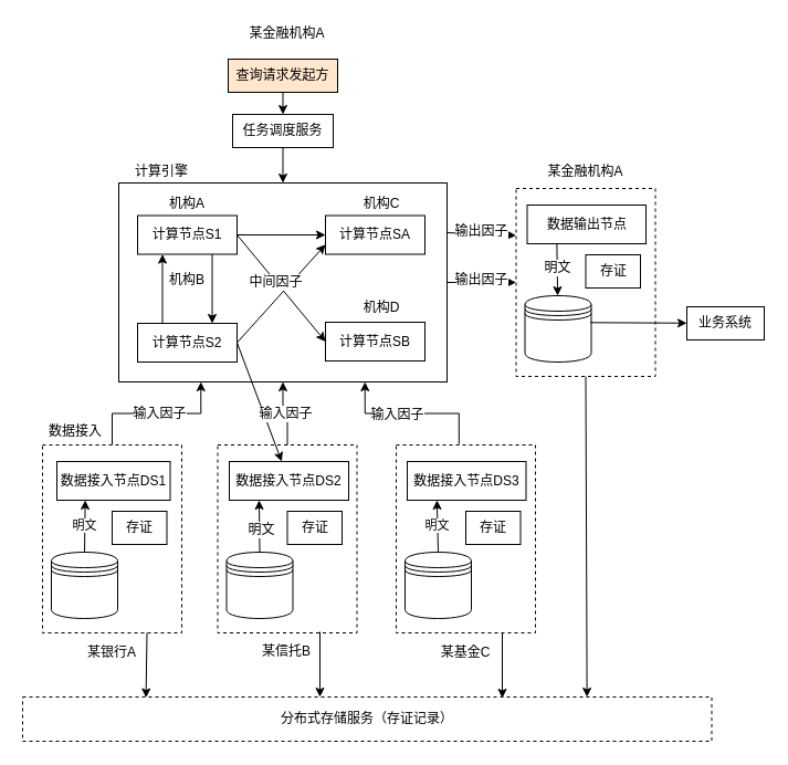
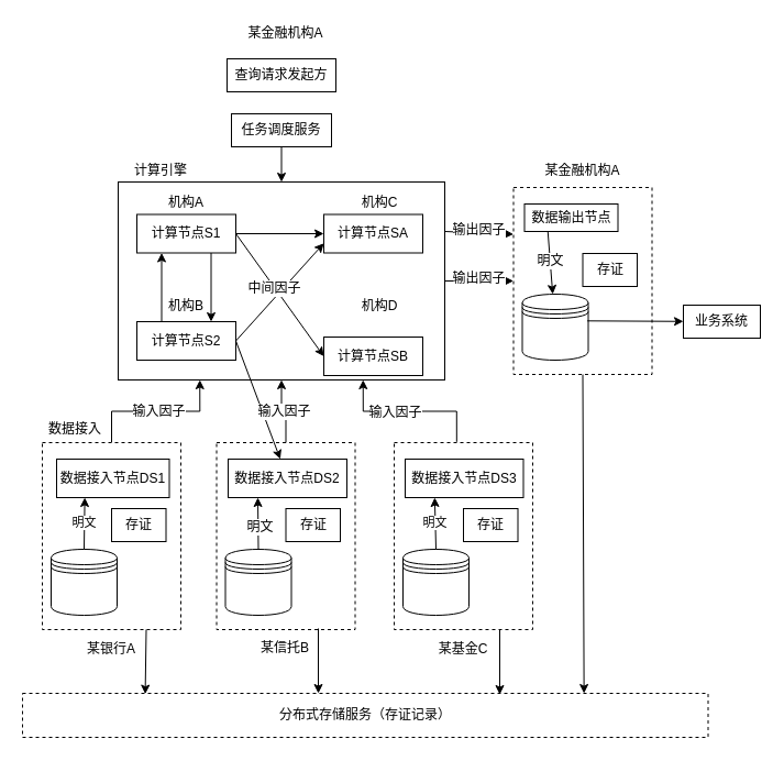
  <mxCell id="0" />
  <mxCell id="1" parent="0" />
  <mxCell id="2" value="" style="rounded=0;whiteSpace=wrap;html=1;dashed=1;" parent="1" vertex="1"><mxGeometry x="196.5" y="402" width="126" height="170" as="geometry" /></mxCell>
  <mxCell id="3" value="" style="rounded=0;whiteSpace=wrap;html=1;fillColor=none;labelPosition=center;verticalLabelPosition=middle;align=center;verticalAlign=middle;" parent="1" vertex="1"><mxGeometry x="107" y="165" width="297" height="180" as="geometry" /></mxCell>
- <mxCell id="4" value="查询请求发起方" style="rounded=0;whiteSpace=wrap;html=1;fillColor=#ffe6cc;" parent="1" vertex="1"><mxGeometry x="206" y="53" width="99" height="30" as="geometry" /></mxCell>
+ <mxCell id="4" value="查询请求发起方" style="rounded=0;whiteSpace=wrap;html=1;" parent="1" vertex="1"><mxGeometry x="206" y="53" width="99" height="30" as="geometry" /></mxCell>
  <mxCell id="5" value="" style="edgeStyle=orthogonalEdgeStyle;rounded=0;orthogonalLoop=1;jettySize=auto;html=1;entryX=0.25;entryY=1;entryDx=0;entryDy=0;exitX=0.5;exitY=0;exitDx=0;exitDy=0;" parent="1" source="35" target="3" edge="1"><mxGeometry relative="1" as="geometry"><mxPoint x="104" y="195" as="targetPoint" /><mxPoint x="104" y="405" as="sourcePoint" /></mxGeometry></mxCell>
  <mxCell id="6" value="输入因子" style="text;html=1;align=center;verticalAlign=middle;resizable=0;points=[];labelBackgroundColor=#ffffff;" parent="5" vertex="1" connectable="0"><mxGeometry x="0.038" relative="1" as="geometry"><mxPoint as="offset" /></mxGeometry></mxCell>
  <mxCell id="7" value="数据接入节点DS2" style="rounded=0;whiteSpace=wrap;html=1;" parent="1" vertex="1"><mxGeometry x="207" y="417" width="108" height="35" as="geometry" /></mxCell>
  <mxCell id="8" value="任务调度服务" style="rounded=0;whiteSpace=wrap;html=1;" parent="1" vertex="1"><mxGeometry x="210" y="103" width="91" height="30" as="geometry" /></mxCell>
  <mxCell id="9" value="" style="edgeStyle=orthogonalEdgeStyle;rounded=0;orthogonalLoop=1;jettySize=auto;html=1;entryX=0.75;entryY=1;entryDx=0;entryDy=0;exitX=0.451;exitY=-0.004;exitDx=0;exitDy=0;exitPerimeter=0;" parent="1" source="41" target="3" edge="1"><mxGeometry relative="1" as="geometry"><mxPoint x="407.5" y="405" as="sourcePoint" /><mxPoint x="107" y="374.66" as="targetPoint" /></mxGeometry></mxCell>
  <mxCell id="10" value="输入因子" style="text;html=1;align=center;verticalAlign=middle;resizable=0;points=[];labelBackgroundColor=#ffffff;" parent="9" vertex="1" connectable="0"><mxGeometry x="0.192" y="1" relative="1" as="geometry"><mxPoint as="offset" /></mxGeometry></mxCell>
  <mxCell id="11" value="" style="endArrow=classic;html=1;entryX=0.5;entryY=0;entryDx=0;entryDy=0;exitX=0.5;exitY=1;exitDx=0;exitDy=0;" parent="1" source="8" target="3" edge="1"><mxGeometry width="50" height="50" relative="1" as="geometry"><mxPoint x="154" y="185" as="sourcePoint" /><mxPoint x="204" y="135" as="targetPoint" /></mxGeometry></mxCell>
- <mxCell id="12" value="" style="endArrow=classic;html=1;entryX=0.5;entryY=0;entryDx=0;entryDy=0;exitX=0.5;exitY=1;exitDx=0;exitDy=0;" parent="1" source="4" target="8" edge="1"><mxGeometry width="50" height="50" relative="1" as="geometry"><mxPoint x="154" y="196" as="sourcePoint" /><mxPoint x="204" y="146" as="targetPoint" /></mxGeometry></mxCell>
  <mxCell id="13" value="" style="endArrow=classic;html=1;entryX=0;entryY=0.5;entryDx=0;entryDy=0;" parent="1" source="3" target="50" edge="1"><mxGeometry width="50" height="50" relative="1" as="geometry"><mxPoint x="154" y="195" as="sourcePoint" /><mxPoint x="459" y="255" as="targetPoint" /></mxGeometry></mxCell>
  <mxCell id="14" value="输出因子" style="text;html=1;align=center;verticalAlign=middle;resizable=0;points=[];labelBackgroundColor=#ffffff;" parent="13" vertex="1" connectable="0"><mxGeometry x="-0.056" y="3" relative="1" as="geometry"><mxPoint as="offset" /></mxGeometry></mxCell>
  <mxCell id="15" value="存证" style="rounded=0;whiteSpace=wrap;html=1;fillColor=none;" parent="1" vertex="1"><mxGeometry x="259.5" y="462" width="49.5" height="30" as="geometry" /></mxCell>
  <mxCell id="16" value="计算节点S1" style="rounded=0;whiteSpace=wrap;html=1;fillColor=none;" parent="1" vertex="1"><mxGeometry x="124" y="194.5" width="90" height="35" as="geometry" /></mxCell>
  <mxCell id="17" value="" style="endArrow=classic;html=1;exitX=0.25;exitY=0;exitDx=0;exitDy=0;entryX=0.25;entryY=1;entryDx=0;entryDy=0;" parent="1" source="18" target="16" edge="1"><mxGeometry width="50" height="50" relative="1" as="geometry"><mxPoint x="154" y="265" as="sourcePoint" /><mxPoint x="354" y="250" as="targetPoint" /></mxGeometry></mxCell>
  <mxCell id="18" value="计算节点S2" style="rounded=0;whiteSpace=wrap;html=1;fillColor=none;" parent="1" vertex="1"><mxGeometry x="124" y="292" width="90" height="35" as="geometry" /></mxCell>
- <mxCell id="19" value="计算节点SB" style="rounded=0;whiteSpace=wrap;html=1;fillColor=none;" parent="1" vertex="1"><mxGeometry x="294" y="291" width="90" height="35" as="geometry" /></mxCell>
+ <mxCell id="19" value="计算节点SB" style="rounded=0;whiteSpace=wrap;html=1;fillColor=none;" parent="1" vertex="1"><mxGeometry x="294" y="306" width="90" height="35" as="geometry" /></mxCell>
  <mxCell id="20" value="计算节点SA" style="rounded=0;whiteSpace=wrap;html=1;fillColor=none;" parent="1" vertex="1"><mxGeometry x="294" y="194.5" width="90" height="35" as="geometry" /></mxCell>
  <mxCell id="21" value="" style="endArrow=classic;html=1;exitX=0.75;exitY=1;exitDx=0;exitDy=0;entryX=0.75;entryY=0;entryDx=0;entryDy=0;" parent="1" source="16" target="18" edge="1"><mxGeometry width="50" height="50" relative="1" as="geometry"><mxPoint x="166.5" y="290" as="sourcePoint" /><mxPoint x="166.5" y="242.5" as="targetPoint" /></mxGeometry></mxCell>
  <mxCell id="22" value="" style="endArrow=classic;html=1;exitX=1;exitY=0.5;exitDx=0;exitDy=0;entryX=0;entryY=0.5;entryDx=0;entryDy=0;" parent="1" source="16" target="20" edge="1"><mxGeometry width="50" height="50" relative="1" as="geometry"><mxPoint x="211.5" y="242.5" as="sourcePoint" /><mxPoint x="211.5" y="290" as="targetPoint" /></mxGeometry></mxCell>
  <mxCell id="23" value="" style="endArrow=classic;html=1;exitX=1;exitY=0.5;exitDx=0;exitDy=0;" parent="1" source="18" target="7" edge="1"><mxGeometry width="50" height="50" relative="1" as="geometry"><mxPoint x="211.5" y="242.5" as="sourcePoint" /><mxPoint x="211.5" y="290" as="targetPoint" /></mxGeometry></mxCell>
  <mxCell id="24" value="" style="endArrow=classic;html=1;exitX=1;exitY=0.5;exitDx=0;exitDy=0;entryX=0;entryY=0.75;entryDx=0;entryDy=0;" parent="1" source="18" target="20" edge="1"><mxGeometry width="50" height="50" relative="1" as="geometry"><mxPoint x="211.5" y="242.5" as="sourcePoint" /><mxPoint x="211.5" y="290" as="targetPoint" /></mxGeometry></mxCell>
  <mxCell id="25" value="" style="endArrow=classic;html=1;exitX=1;exitY=0.5;exitDx=0;exitDy=0;entryX=0;entryY=0.5;entryDx=0;entryDy=0;" parent="1" source="16" target="19" edge="1"><mxGeometry width="50" height="50" relative="1" as="geometry"><mxPoint x="224" y="307.5" as="sourcePoint" /><mxPoint x="304" y="233.75" as="targetPoint" /></mxGeometry></mxCell>
  <mxCell id="26" value="中间因子" style="text;html=1;align=center;verticalAlign=middle;resizable=0;points=[];labelBackgroundColor=#ffffff;" parent="25" vertex="1" connectable="0"><mxGeometry x="-0.128" y="-1" relative="1" as="geometry"><mxPoint as="offset" /></mxGeometry></mxCell>
  <mxCell id="27" value="机构D" style="text;html=1;strokeColor=none;fillColor=none;align=center;verticalAlign=middle;whiteSpace=wrap;rounded=0;" parent="1" vertex="1"><mxGeometry x="315" y="268" width="60" height="20" as="geometry" /></mxCell>
  <mxCell id="28" value="机构C" style="text;html=1;strokeColor=none;fillColor=none;align=center;verticalAlign=middle;whiteSpace=wrap;rounded=0;" parent="1" vertex="1"><mxGeometry x="315" y="173.5" width="60" height="20" as="geometry" /></mxCell>
  <mxCell id="29" value="机构A" style="text;html=1;strokeColor=none;fillColor=none;align=center;verticalAlign=middle;whiteSpace=wrap;rounded=0;" parent="1" vertex="1"><mxGeometry x="139" y="173.5" width="60" height="20" as="geometry" /></mxCell>
- <mxCell id="30" value="机构B" style="text;html=1;strokeColor=none;fillColor=none;align=center;verticalAlign=middle;whiteSpace=wrap;rounded=0;" parent="1" vertex="1"><mxGeometry x="139" y="243" width="60" height="20" as="geometry" /></mxCell>
+ <mxCell id="30" value="机构B" style="text;html=1;strokeColor=none;fillColor=none;align=center;verticalAlign=middle;whiteSpace=wrap;rounded=0;" parent="1" vertex="1"><mxGeometry x="139" y="268" width="60" height="20" as="geometry" /></mxCell>
  <mxCell id="31" value="" style="shape=datastore;whiteSpace=wrap;html=1;" parent="1" vertex="1"><mxGeometry x="204.5" y="499" width="60" height="60" as="geometry" /></mxCell>
  <mxCell id="32" value="" style="endArrow=classic;html=1;exitX=0.5;exitY=0;exitDx=0;exitDy=0;entryX=0.25;entryY=1;entryDx=0;entryDy=0;" parent="1" source="31" target="7" edge="1"><mxGeometry width="50" height="50" relative="1" as="geometry"><mxPoint x="259" y="462" as="sourcePoint" /><mxPoint x="309" y="412" as="targetPoint" /></mxGeometry></mxCell>
  <mxCell id="33" value="明文" style="text;html=1;align=center;verticalAlign=middle;resizable=0;points=[];labelBackgroundColor=#ffffff;" parent="32" vertex="1" connectable="0"><mxGeometry x="-0.142" y="-1" relative="1" as="geometry"><mxPoint as="offset" /></mxGeometry></mxCell>
  <mxCell id="34" value="某信托B" style="text;html=1;strokeColor=none;fillColor=none;align=center;verticalAlign=middle;whiteSpace=wrap;rounded=0;" parent="1" vertex="1"><mxGeometry x="229" y="579" width="60" height="20" as="geometry" /></mxCell>
  <mxCell id="35" value="" style="rounded=0;whiteSpace=wrap;html=1;dashed=1;" parent="1" vertex="1"><mxGeometry x="38" y="402" width="126" height="170" as="geometry" /></mxCell>
  <mxCell id="36" value="数据接入节点DS1" style="rounded=0;whiteSpace=wrap;html=1;" parent="1" vertex="1"><mxGeometry x="51" y="417" width="102.5" height="35" as="geometry" /></mxCell>
  <mxCell id="37" value="存证" style="rounded=0;whiteSpace=wrap;html=1;fillColor=none;" parent="1" vertex="1"><mxGeometry x="101" y="462" width="49.5" height="30" as="geometry" /></mxCell>
  <mxCell id="38" value="" style="shape=datastore;whiteSpace=wrap;html=1;" parent="1" vertex="1"><mxGeometry x="46" y="499" width="60" height="60" as="geometry" /></mxCell>
  <mxCell id="39" value="明文" style="endArrow=classic;html=1;exitX=0.5;exitY=0;exitDx=0;exitDy=0;entryX=0.25;entryY=1;entryDx=0;entryDy=0;" parent="1" source="38" target="36" edge="1"><mxGeometry width="50" height="50" relative="1" as="geometry"><mxPoint x="100.5" y="462" as="sourcePoint" /><mxPoint x="150.5" y="412" as="targetPoint" /></mxGeometry></mxCell>
  <mxCell id="40" value="某银行A" style="text;html=1;strokeColor=none;fillColor=none;align=center;verticalAlign=middle;whiteSpace=wrap;rounded=0;" parent="1" vertex="1"><mxGeometry x="70.5" y="580" width="60" height="20" as="geometry" /></mxCell>
  <mxCell id="41" value="" style="rounded=0;whiteSpace=wrap;html=1;dashed=1;" parent="1" vertex="1"><mxGeometry x="358" y="402" width="126" height="170" as="geometry" /></mxCell>
  <mxCell id="42" value="数据接入节点DS3" style="rounded=0;whiteSpace=wrap;html=1;" parent="1" vertex="1"><mxGeometry x="368" y="417" width="107.5" height="35" as="geometry" /></mxCell>
  <mxCell id="43" value="存证" style="rounded=0;whiteSpace=wrap;html=1;fillColor=none;" parent="1" vertex="1"><mxGeometry x="421" y="462" width="49.5" height="30" as="geometry" /></mxCell>
  <mxCell id="44" value="" style="shape=datastore;whiteSpace=wrap;html=1;" parent="1" vertex="1"><mxGeometry x="366" y="499" width="60" height="60" as="geometry" /></mxCell>
  <mxCell id="45" value="明文" style="endArrow=classic;html=1;exitX=0.5;exitY=0;exitDx=0;exitDy=0;entryX=0.25;entryY=1;entryDx=0;entryDy=0;" parent="1" source="44" target="42" edge="1"><mxGeometry width="50" height="50" relative="1" as="geometry"><mxPoint x="420.5" y="462" as="sourcePoint" /><mxPoint x="470.5" y="412" as="targetPoint" /></mxGeometry></mxCell>
  <mxCell id="46" value="某基金C" style="text;html=1;strokeColor=none;fillColor=none;align=center;verticalAlign=middle;whiteSpace=wrap;rounded=0;" parent="1" vertex="1"><mxGeometry x="390.5" y="580" width="60" height="20" as="geometry" /></mxCell>
  <mxCell id="47" value="" style="edgeStyle=orthogonalEdgeStyle;rounded=0;orthogonalLoop=1;jettySize=auto;html=1;entryX=0.5;entryY=1;entryDx=0;entryDy=0;" parent="1" source="2" target="3" edge="1"><mxGeometry relative="1" as="geometry"><mxPoint x="191.25" y="355" as="targetPoint" /><mxPoint x="114" y="415" as="sourcePoint" /></mxGeometry></mxCell>
  <mxCell id="48" value="输入因子" style="text;html=1;align=center;verticalAlign=middle;resizable=0;points=[];labelBackgroundColor=#ffffff;" parent="47" vertex="1" connectable="0"><mxGeometry x="0.018" relative="1" as="geometry"><mxPoint as="offset" /></mxGeometry></mxCell>
  <mxCell id="49" value="某金融机构A" style="text;html=1;strokeColor=none;fillColor=none;align=center;verticalAlign=middle;whiteSpace=wrap;rounded=0;" parent="1" vertex="1"><mxGeometry x="214.75" y="20" width="88.5" height="20" as="geometry" /></mxCell>
  <mxCell id="50" value="" style="rounded=0;whiteSpace=wrap;html=1;dashed=1;" parent="1" vertex="1"><mxGeometry x="466.5" y="170" width="126" height="170" as="geometry" /></mxCell>
- <mxCell id="51" value="数据输出节点" style="rounded=0;whiteSpace=wrap;html=1;" parent="1" vertex="1"><mxGeometry x="476.5" y="185" width="107.5" height="35" as="geometry" /></mxCell>
+ <mxCell id="51" value="数据输出节点" style="rounded=0;whiteSpace=wrap;html=1;" parent="1" vertex="1"><mxGeometry x="476.5" y="185" width="85" height="25" as="geometry" /></mxCell>
  <mxCell id="52" value="存证" style="rounded=0;whiteSpace=wrap;html=1;fillColor=none;" parent="1" vertex="1"><mxGeometry x="529.5" y="230" width="49.5" height="30" as="geometry" /></mxCell>
  <mxCell id="53" value="" style="shape=datastore;whiteSpace=wrap;html=1;" parent="1" vertex="1"><mxGeometry x="474.5" y="267" width="60" height="60" as="geometry" /></mxCell>
  <mxCell id="54" value="" style="endArrow=classic;html=1;exitX=0.25;exitY=1;exitDx=0;exitDy=0;" parent="1" source="51" target="53" edge="1"><mxGeometry width="50" height="50" relative="1" as="geometry"><mxPoint x="529" y="230" as="sourcePoint" /><mxPoint x="579" y="180" as="targetPoint" /></mxGeometry></mxCell>
  <mxCell id="55" value="明文" style="text;html=1;align=center;verticalAlign=middle;resizable=0;points=[];labelBackgroundColor=#ffffff;" parent="54" vertex="1" connectable="0"><mxGeometry x="-0.057" relative="1" as="geometry"><mxPoint as="offset" /></mxGeometry></mxCell>
  <mxCell id="56" value="某金融机构A" style="text;html=1;strokeColor=none;fillColor=none;align=center;verticalAlign=middle;whiteSpace=wrap;rounded=0;" parent="1" vertex="1"><mxGeometry x="482.25" y="145" width="94.5" height="20" as="geometry" /></mxCell>
  <mxCell id="57" value="分布式存储服务（存证记录）" style="rounded=0;whiteSpace=wrap;html=1;dashed=1;" parent="1" vertex="1"><mxGeometry x="20" y="630" width="623.5" height="40" as="geometry" /></mxCell>
  <mxCell id="58" value="" style="endArrow=classic;html=1;exitX=0.985;exitY=0.405;exitDx=0;exitDy=0;exitPerimeter=0;" parent="1" source="53" target="59" edge="1"><mxGeometry width="50" height="50" relative="1" as="geometry"><mxPoint x="534" y="300" as="sourcePoint" /><mxPoint x="624" y="290" as="targetPoint" /></mxGeometry></mxCell>
  <mxCell id="59" value="业务系统" style="rounded=0;whiteSpace=wrap;html=1;" parent="1" vertex="1"><mxGeometry x="621" y="277" width="70" height="30" as="geometry" /></mxCell>
  <mxCell id="60" value="" style="endArrow=classic;html=1;exitX=0.5;exitY=1;exitDx=0;exitDy=0;entryX=0.819;entryY=0;entryDx=0;entryDy=0;entryPerimeter=0;" parent="1" source="50" target="57" edge="1"><mxGeometry width="50" height="50" relative="1" as="geometry"><mxPoint x="304" y="510" as="sourcePoint" /><mxPoint x="354" y="460" as="targetPoint" /></mxGeometry></mxCell>
  <mxCell id="61" value="" style="endArrow=classic;html=1;exitX=0.75;exitY=1;exitDx=0;exitDy=0;entryX=0.179;entryY=0.015;entryDx=0;entryDy=0;entryPerimeter=0;" parent="1" source="35" target="57" edge="1"><mxGeometry width="50" height="50" relative="1" as="geometry"><mxPoint x="126" y="570" as="sourcePoint" /><mxPoint x="126" y="630" as="targetPoint" /></mxGeometry></mxCell>
  <mxCell id="62" value="" style="endArrow=classic;html=1;entryX=0.179;entryY=0.015;entryDx=0;entryDy=0;entryPerimeter=0;" parent="1" edge="1"><mxGeometry width="50" height="50" relative="1" as="geometry"><mxPoint x="289" y="571" as="sourcePoint" /><mxPoint x="288.996" y="630" as="targetPoint" /></mxGeometry></mxCell>
  <mxCell id="63" value="" style="endArrow=classic;html=1;entryX=0.179;entryY=0.015;entryDx=0;entryDy=0;entryPerimeter=0;" parent="1" edge="1"><mxGeometry width="50" height="50" relative="1" as="geometry"><mxPoint x="454" y="572" as="sourcePoint" /><mxPoint x="453.996" y="631" as="targetPoint" /></mxGeometry></mxCell>
  <mxCell id="64" value="计算引擎" style="text;html=1;strokeColor=none;fillColor=none;align=center;verticalAlign=middle;whiteSpace=wrap;rounded=0;" parent="1" vertex="1"><mxGeometry x="106" y="145" width="79.5" height="20" as="geometry" /></mxCell>
  <mxCell id="65" value="数据接入" style="text;html=1;strokeColor=none;fillColor=none;align=center;verticalAlign=middle;whiteSpace=wrap;rounded=0;" parent="1" vertex="1"><mxGeometry x="27.5" y="380" width="79.5" height="20" as="geometry" /></mxCell>
  <mxCell id="66" value="" style="endArrow=classic;html=1;entryX=0;entryY=0.25;entryDx=0;entryDy=0;exitX=1;exitY=0.25;exitDx=0;exitDy=0;" parent="1" source="3" target="50" edge="1"><mxGeometry width="50" height="50" relative="1" as="geometry"><mxPoint x="394" y="222" as="sourcePoint" /><mxPoint x="476.5" y="265" as="targetPoint" /></mxGeometry></mxCell>
  <mxCell id="67" value="输出因子" style="text;html=1;align=center;verticalAlign=middle;resizable=0;points=[];labelBackgroundColor=#ffffff;" parent="66" vertex="1" connectable="0"><mxGeometry x="-0.056" y="3" relative="1" as="geometry"><mxPoint as="offset" /></mxGeometry></mxCell>
